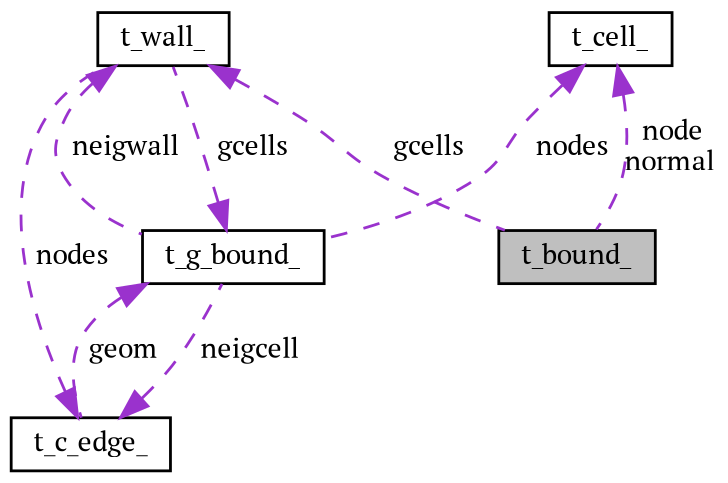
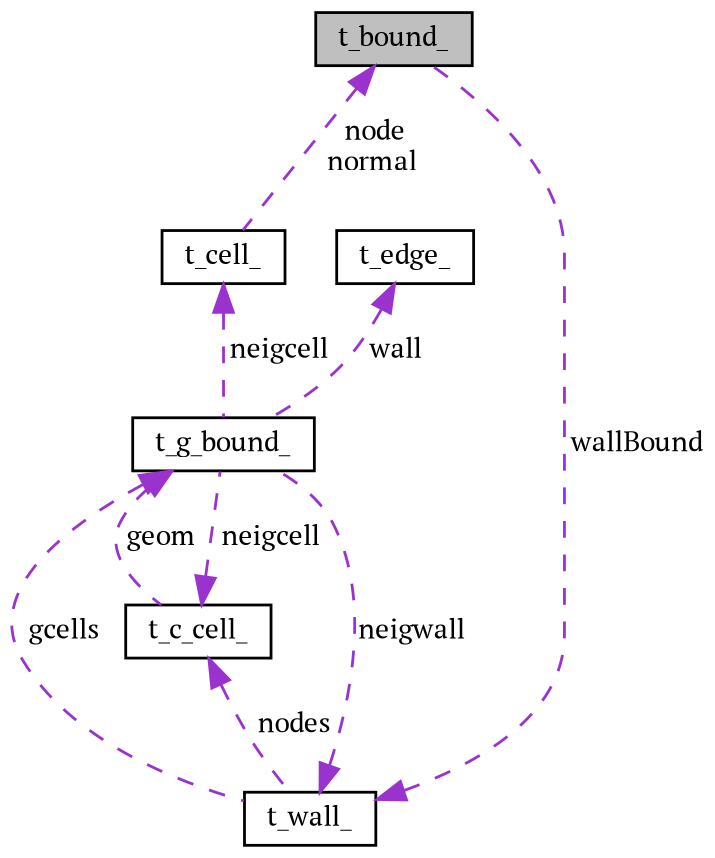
  digraph {
    fontname="PT Serif"
    node [color=black fillcolor=white fontname="PT Serif" fontsize=10 shape=record style=filled]
    edge [color=darkorchid3 dir=back fontname="PT Serif" fontsize=10 labelfontname=Helvetica labelfontsize=10 style=dashed]
    n1 [fillcolor=grey75 fontcolor=black height=0.2 label=t_bound_ width=0.4]
-   n2 [height=0.2 label=t_c_edge_ width=0.4]
+   n2 [height=0.2 label=t_c_cell_ width=0.4]
    n3 [height=0.2 label=t_g_bound_ width=0.4]
    n4 [height=0.2 label=t_wall_ width=0.4]
+   n5 [height=0.2 label=t_edge_ width=0.4]
    n6 [height=0.2 label=t_cell_ width=0.4]
    n2 -> n3 [label=" neigcell"]
    n2 -> n4 [label=" nodes"]
    n3 -> n2 [label=" geom"]
    n3 -> n4 [label=" gcells"]
-   n4 -> n1 [label=" gcells"]
+   n4 -> n1 [label=" wallBound"]
    n4 -> n3 [label=" neigwall"]
-   n6 -> n1 [label=" node\nnormal"]
-   n6 -> n3 [label=" nodes"]
+   n5 -> n3 [label=" wall"]
+   n1 -> n6 [label=" node\nnormal"]
+   n6 -> n3 [label=" neigcell"]
  }
